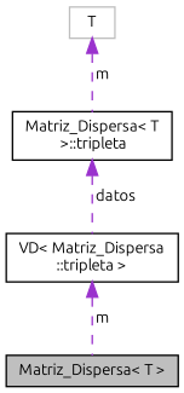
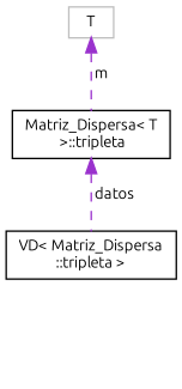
  digraph {
    fontname=Ubuntu
    node [color=black fillcolor=white fontname=Ubuntu fontsize=10 shape=record style=filled]
    edge [color=darkorchid3 dir=back fontname=Ubuntu fontsize=10 labelfontname=Helvetica labelfontsize=10 style=dashed]
-   n1 [fillcolor=grey75 fontcolor=black height=0.2 label="Matriz_Dispersa\< T \>" width=0.4]
    n2 [height=0.2 label="VD\< Matriz_Dispersa\l::tripleta \>" width=0.4]
    n3 [height=0.2 label="Matriz_Dispersa\< T\l \>::tripleta" width=0.4]
    n4 [color=grey75 height=0.2 label=T width=0.4]
-   n2 -> n1 [label=" m"]
    n3 -> n2 [label=" datos"]
    n4 -> n3 [label=" m"]
  }
